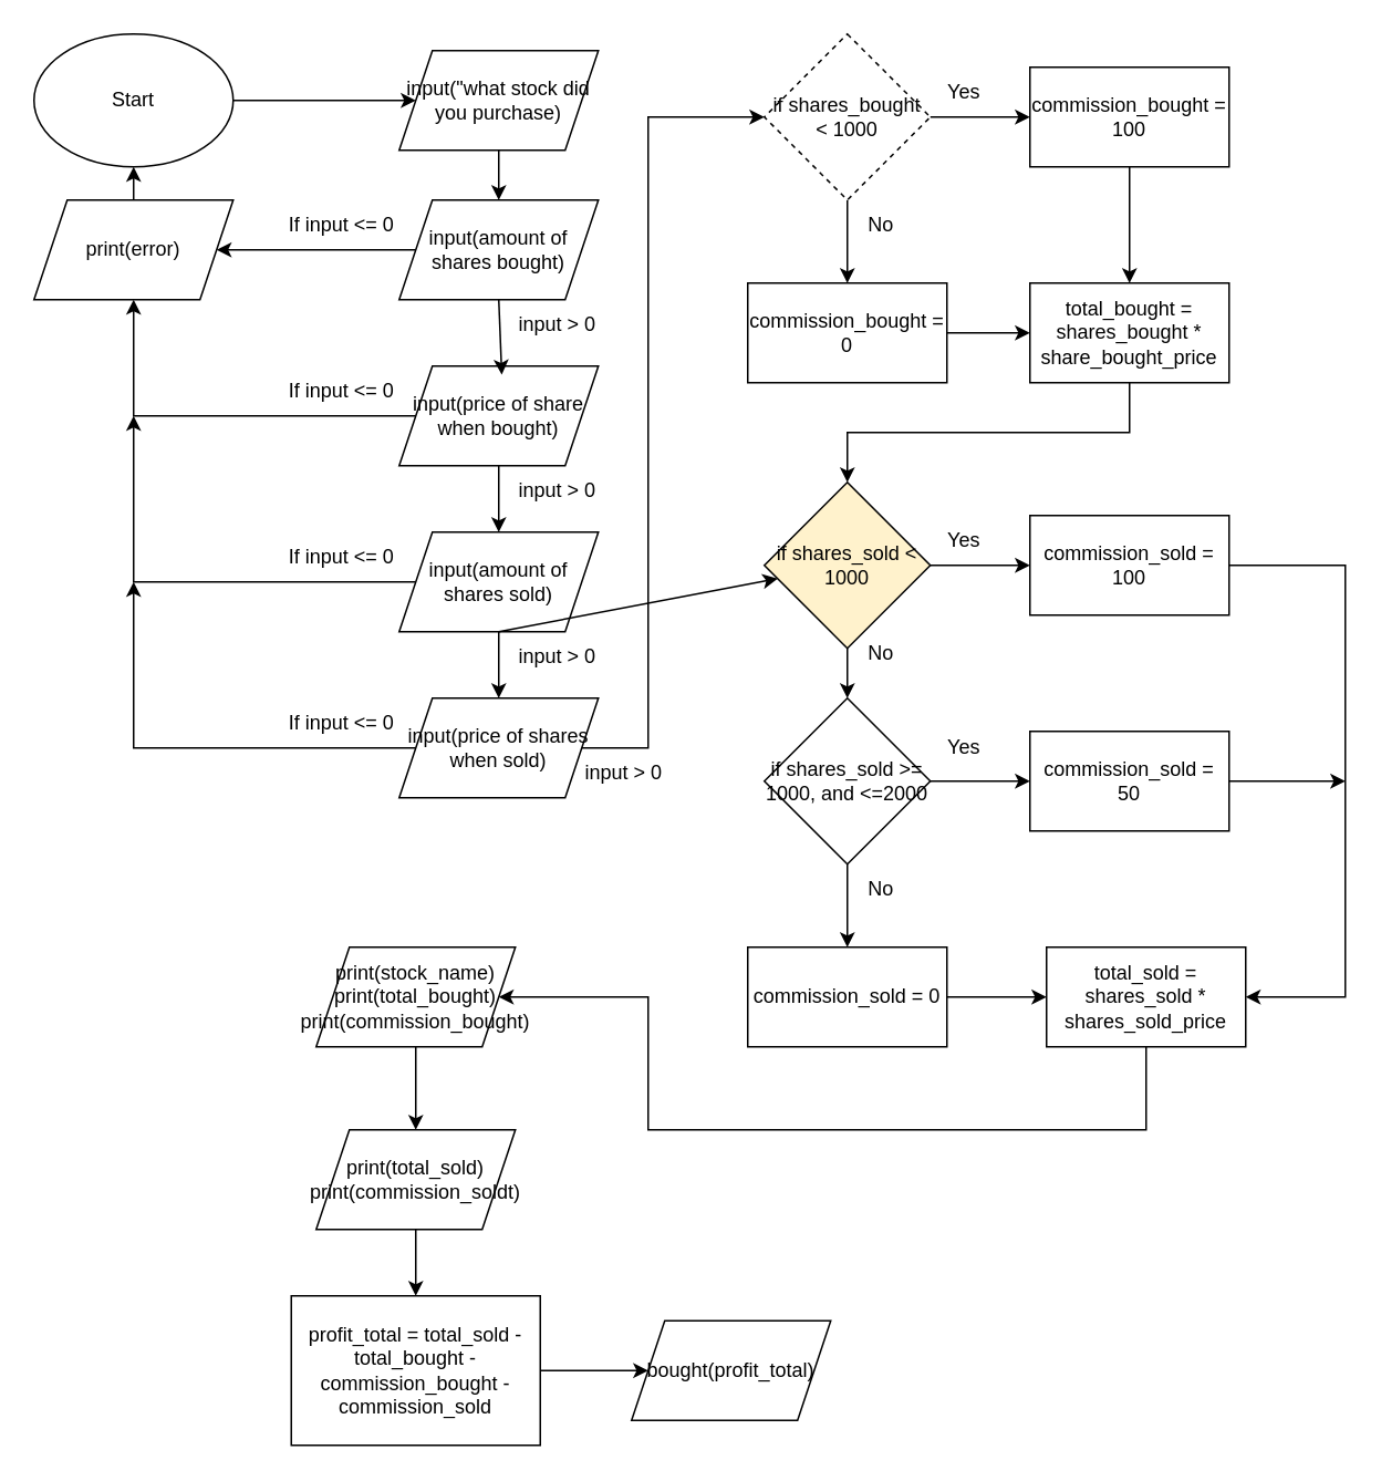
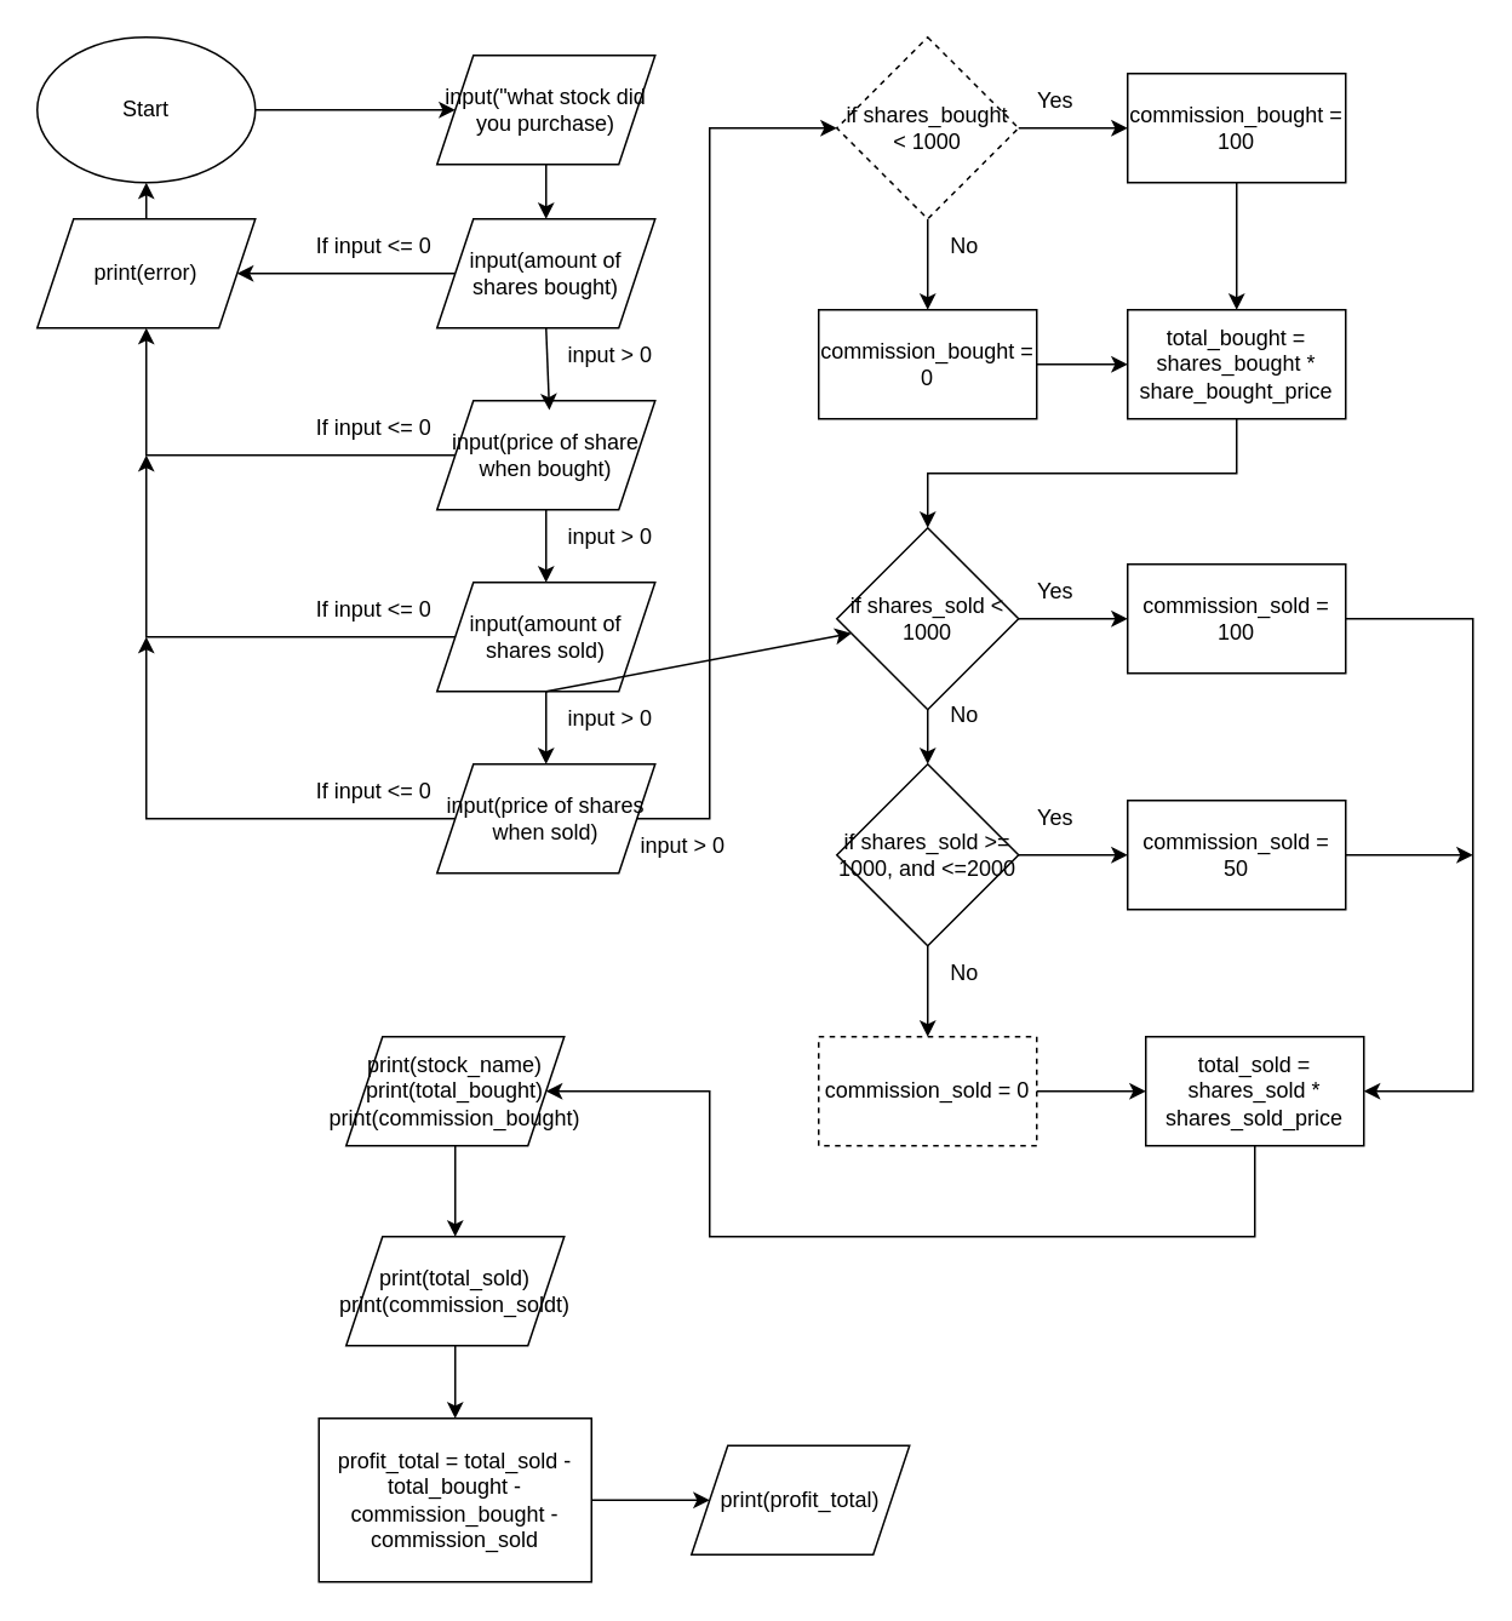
  <mxCell id="0" />
  <mxCell id="1" parent="0" />
  <mxCell id="2" value="input(&quot;what stock did you purchase)" style="shape=parallelogram;perimeter=parallelogramPerimeter;whiteSpace=wrap;html=1;fixedSize=1;" vertex="1" parent="1"><mxGeometry x="240" y="30" width="120" height="60" as="geometry" /></mxCell>
  <mxCell id="3" value="input(amount of shares bought)" style="shape=parallelogram;perimeter=parallelogramPerimeter;whiteSpace=wrap;html=1;fixedSize=1;" vertex="1" parent="1"><mxGeometry x="240" y="120" width="120" height="60" as="geometry" /></mxCell>
  <mxCell id="4" value="input(price of share when bought)" style="shape=parallelogram;perimeter=parallelogramPerimeter;whiteSpace=wrap;html=1;fixedSize=1;" vertex="1" parent="1"><mxGeometry x="240" y="220" width="120" height="60" as="geometry" /></mxCell>
  <mxCell id="5" value="" style="endArrow=classic;html=1;rounded=0;exitX=0.5;exitY=1;exitDx=0;exitDy=0;" edge="1" parent="1" source="2" target="3"><mxGeometry width="50" height="50" relative="1" as="geometry"><mxPoint x="300" y="330" as="sourcePoint" /><mxPoint x="310" y="120" as="targetPoint" /></mxGeometry></mxCell>
  <mxCell id="6" value="" style="endArrow=classic;html=1;rounded=0;exitX=0.5;exitY=1;exitDx=0;exitDy=0;entryX=0.515;entryY=0.086;entryDx=0;entryDy=0;entryPerimeter=0;" edge="1" parent="1" source="3" target="4"><mxGeometry width="50" height="50" relative="1" as="geometry"><mxPoint x="280" y="220" as="sourcePoint" /><mxPoint x="330" y="170" as="targetPoint" /></mxGeometry></mxCell>
  <mxCell id="7" value="if shares_bought &amp;lt; 1000" style="rhombus;whiteSpace=wrap;html=1;dashed=1;" vertex="1" parent="1"><mxGeometry x="460" width="100" height="100" as="geometry" y="20" /></mxCell>
  <mxCell id="8" value="No" style="text;html=1;align=center;verticalAlign=middle;resizable=0;points=[];autosize=1;strokeColor=none;fillColor=none;" vertex="1" parent="1"><mxGeometry x="510" y="120" width="40" height="30" as="geometry" /></mxCell>
  <mxCell id="9" value="commission_bought = 100" style="rounded=0;whiteSpace=wrap;html=1;" vertex="1" parent="1"><mxGeometry x="620" y="40" width="120" height="60" as="geometry" /></mxCell>
  <mxCell id="10" value="commission_bought = 0" style="rounded=0;whiteSpace=wrap;html=1;" vertex="1" parent="1"><mxGeometry x="450" y="170" width="120" height="60" as="geometry" /></mxCell>
  <mxCell id="11" value="" style="endArrow=classic;html=1;rounded=0;entryX=0;entryY=0.5;entryDx=0;entryDy=0;exitX=1;exitY=0.5;exitDx=0;exitDy=0;" edge="1" parent="1" source="7" target="9"><mxGeometry width="50" height="50" relative="1" as="geometry"><mxPoint x="600" y="55" as="sourcePoint" /><mxPoint x="540" y="120" as="targetPoint" /></mxGeometry></mxCell>
  <mxCell id="12" value="" style="endArrow=classic;html=1;rounded=0;exitX=0.5;exitY=1;exitDx=0;exitDy=0;entryX=0.5;entryY=0;entryDx=0;entryDy=0;" edge="1" parent="1" source="7" target="10"><mxGeometry width="50" height="50" relative="1" as="geometry"><mxPoint x="520" y="170" as="sourcePoint" /><mxPoint x="570" y="120" as="targetPoint" /></mxGeometry></mxCell>
  <mxCell id="13" value="" style="endArrow=classic;html=1;rounded=0;exitX=1;exitY=0.5;exitDx=0;exitDy=0;entryX=0;entryY=0.5;entryDx=0;entryDy=0;" edge="1" parent="1" source="30" target="7"><mxGeometry width="50" height="50" relative="1" as="geometry"><mxPoint x="300" y="380" as="sourcePoint" /><mxPoint x="360" y="510" as="targetPoint" /><Array as="points"><mxPoint x="390" y="450" /><mxPoint x="390" y="70" /></Array></mxGeometry></mxCell>
  <mxCell id="14" value="Start" style="ellipse;whiteSpace=wrap;html=1;" vertex="1" parent="1"><mxGeometry x="20" width="120" height="80" as="geometry" y="20" /></mxCell>
  <mxCell id="15" value="" style="endArrow=classic;html=1;rounded=0;exitX=1;exitY=0.5;exitDx=0;exitDy=0;entryX=0;entryY=0.5;entryDx=0;entryDy=0;" edge="1" parent="1" source="14" target="2"><mxGeometry width="50" height="50" relative="1" as="geometry"><mxPoint x="240" y="220" as="sourcePoint" /><mxPoint x="290" y="170" as="targetPoint" /></mxGeometry></mxCell>
  <mxCell id="16" value="If input &amp;lt;= 0" style="text;html=1;align=center;verticalAlign=middle;resizable=0;points=[];autosize=1;strokeColor=none;fillColor=none;" vertex="1" parent="1"><mxGeometry x="160" y="120" width="90" height="30" as="geometry" /></mxCell>
  <mxCell id="17" value="If input &amp;lt;= 0" style="text;html=1;align=center;verticalAlign=middle;resizable=0;points=[];autosize=1;strokeColor=none;fillColor=none;" vertex="1" parent="1"><mxGeometry x="160" y="220" width="90" height="30" as="geometry" /></mxCell>
  <mxCell id="18" value="" style="endArrow=classic;html=1;rounded=0;exitX=0.5;exitY=0;exitDx=0;exitDy=0;entryX=0.5;entryY=1;entryDx=0;entryDy=0;" edge="1" parent="1" source="22" target="14"><mxGeometry width="50" height="50" relative="1" as="geometry"><mxPoint x="240" y="220" as="sourcePoint" /><mxPoint x="70" y="250" as="targetPoint" /><Array as="points" /></mxGeometry></mxCell>
  <mxCell id="19" value="input &amp;gt; 0" style="text;html=1;align=center;verticalAlign=middle;resizable=0;points=[];autosize=1;strokeColor=none;fillColor=none;" vertex="1" parent="1"><mxGeometry x="300" y="380" width="70" height="30" as="geometry" /></mxCell>
  <mxCell id="20" value="input &amp;gt; 0" style="text;html=1;align=center;verticalAlign=middle;resizable=0;points=[];autosize=1;strokeColor=none;fillColor=none;" vertex="1" parent="1"><mxGeometry x="300" y="180" width="70" height="30" as="geometry" /></mxCell>
  <mxCell id="21" value="" style="endArrow=classic;html=1;rounded=0;exitX=0;exitY=0.5;exitDx=0;exitDy=0;entryX=0.5;entryY=1;entryDx=0;entryDy=0;" edge="1" parent="1" source="4" target="22"><mxGeometry width="50" height="50" relative="1" as="geometry"><mxPoint x="250" y="250" as="sourcePoint" /><mxPoint x="80" y="100" as="targetPoint" /><Array as="points"><mxPoint x="80" y="250" /></Array></mxGeometry></mxCell>
  <mxCell id="22" value="print(error)" style="shape=parallelogram;perimeter=parallelogramPerimeter;whiteSpace=wrap;html=1;fixedSize=1;" vertex="1" parent="1"><mxGeometry x="20" y="120" width="120" height="60" as="geometry" /></mxCell>
  <mxCell id="23" value="" style="endArrow=classic;html=1;rounded=0;exitX=0;exitY=0.5;exitDx=0;exitDy=0;entryX=1;entryY=0.5;entryDx=0;entryDy=0;" edge="1" parent="1" source="3" target="22"><mxGeometry width="50" height="50" relative="1" as="geometry"><mxPoint x="240" y="220" as="sourcePoint" /><mxPoint x="290" y="170" as="targetPoint" /></mxGeometry></mxCell>
  <mxCell id="24" value="total_bought = shares_bought * share_bought_price" style="rounded=0;whiteSpace=wrap;html=1;" vertex="1" parent="1"><mxGeometry x="620" y="170" width="120" height="60" as="geometry" /></mxCell>
  <mxCell id="25" value="" style="endArrow=classic;html=1;rounded=0;exitX=1;exitY=0.5;exitDx=0;exitDy=0;entryX=0;entryY=0.5;entryDx=0;entryDy=0;" edge="1" parent="1" source="10" target="24"><mxGeometry width="50" height="50" relative="1" as="geometry"><mxPoint x="500" y="270" as="sourcePoint" /><mxPoint x="550" y="220" as="targetPoint" /></mxGeometry></mxCell>
  <mxCell id="26" value="" style="endArrow=classic;html=1;rounded=0;exitX=0.5;exitY=1;exitDx=0;exitDy=0;entryX=0.5;entryY=0;entryDx=0;entryDy=0;" edge="1" parent="1" source="9" target="24"><mxGeometry width="50" height="50" relative="1" as="geometry"><mxPoint x="500" y="270" as="sourcePoint" /><mxPoint x="550" y="220" as="targetPoint" /></mxGeometry></mxCell>
  <mxCell id="27" value="input(amount of shares sold)" style="shape=parallelogram;perimeter=parallelogramPerimeter;whiteSpace=wrap;html=1;fixedSize=1;" vertex="1" parent="1"><mxGeometry x="240" y="320" width="120" height="60" as="geometry" /></mxCell>
  <mxCell id="28" value="" style="endArrow=classic;html=1;rounded=0;exitX=0.5;exitY=1;exitDx=0;exitDy=0;" edge="1" parent="1" source="27" target="38"><mxGeometry width="50" height="50" relative="1" as="geometry"><mxPoint x="120" y="730" as="sourcePoint" /><mxPoint x="170" y="680" as="targetPoint" /></mxGeometry></mxCell>
  <mxCell id="29" value="" style="endArrow=classic;html=1;rounded=0;exitX=0.5;exitY=1;exitDx=0;exitDy=0;entryX=0.5;entryY=0;entryDx=0;entryDy=0;" edge="1" parent="1" target="30"><mxGeometry width="50" height="50" relative="1" as="geometry"><mxPoint x="300" y="380" as="sourcePoint" /><mxPoint x="300" y="530" as="targetPoint" /></mxGeometry></mxCell>
  <mxCell id="30" value="input(price of shares when sold)" style="shape=parallelogram;perimeter=parallelogramPerimeter;whiteSpace=wrap;html=1;fixedSize=1;" vertex="1" parent="1"><mxGeometry x="240" y="420" width="120" height="60" as="geometry" /></mxCell>
  <mxCell id="31" value="" style="endArrow=classic;html=1;rounded=0;exitX=0.5;exitY=1;exitDx=0;exitDy=0;entryX=0.5;entryY=0;entryDx=0;entryDy=0;" edge="1" parent="1" source="4" target="27"><mxGeometry width="50" height="50" relative="1" as="geometry"><mxPoint x="320" y="380" as="sourcePoint" /><mxPoint x="370" y="330" as="targetPoint" /></mxGeometry></mxCell>
  <mxCell id="32" value="If input &amp;lt;= 0" style="text;html=1;align=center;verticalAlign=middle;resizable=0;points=[];autosize=1;strokeColor=none;fillColor=none;" vertex="1" parent="1"><mxGeometry x="160" y="320" width="90" height="30" as="geometry" /></mxCell>
  <mxCell id="33" value="" style="endArrow=classic;html=1;rounded=0;exitX=0;exitY=0.5;exitDx=0;exitDy=0;" edge="1" parent="1"><mxGeometry width="50" height="50" relative="1" as="geometry"><mxPoint x="250" y="350" as="sourcePoint" /><mxPoint x="80" y="250" as="targetPoint" /><Array as="points"><mxPoint x="80" y="350" /></Array></mxGeometry></mxCell>
  <mxCell id="34" value="If input &amp;lt;= 0" style="text;html=1;align=center;verticalAlign=middle;resizable=0;points=[];autosize=1;strokeColor=none;fillColor=none;" vertex="1" parent="1"><mxGeometry x="160" y="420" width="90" height="30" as="geometry" /></mxCell>
  <mxCell id="35" value="" style="endArrow=classic;html=1;rounded=0;exitX=0;exitY=0.5;exitDx=0;exitDy=0;" edge="1" parent="1"><mxGeometry width="50" height="50" relative="1" as="geometry"><mxPoint x="250" y="450" as="sourcePoint" /><mxPoint x="80" y="350" as="targetPoint" /><Array as="points"><mxPoint x="80" y="450" /></Array></mxGeometry></mxCell>
  <mxCell id="36" value="input &amp;gt; 0" style="text;html=1;align=center;verticalAlign=middle;resizable=0;points=[];autosize=1;strokeColor=none;fillColor=none;" vertex="1" parent="1"><mxGeometry x="300" y="280" width="70" height="30" as="geometry" /></mxCell>
  <mxCell id="37" value="input &amp;gt; 0" style="text;html=1;align=center;verticalAlign=middle;resizable=0;points=[];autosize=1;strokeColor=none;fillColor=none;" vertex="1" parent="1"><mxGeometry x="340" y="450" width="70" height="30" as="geometry" /></mxCell>
- <mxCell id="38" value="if shares_sold &amp;lt; 1000" style="rhombus;whiteSpace=wrap;html=1;fillColor=#fff2cc;" vertex="1" parent="1"><mxGeometry x="460" y="290" width="100" height="100" as="geometry" /></mxCell>
+ <mxCell id="38" value="if shares_sold &amp;lt; 1000" style="rhombus;whiteSpace=wrap;html=1;" vertex="1" parent="1"><mxGeometry x="460" y="290" width="100" height="100" as="geometry" /></mxCell>
  <mxCell id="39" value="No" style="text;html=1;align=center;verticalAlign=middle;resizable=0;points=[];autosize=1;strokeColor=none;fillColor=none;" vertex="1" parent="1"><mxGeometry x="510" y="520" width="40" height="30" as="geometry" /></mxCell>
  <mxCell id="40" value="commission_sold = 100" style="rounded=0;whiteSpace=wrap;html=1;" vertex="1" parent="1"><mxGeometry x="620" y="310" width="120" height="60" as="geometry" /></mxCell>
  <mxCell id="41" style="edgeStyle=orthogonalEdgeStyle;rounded=0;orthogonalLoop=1;jettySize=auto;html=1;exitX=0.5;exitY=1;exitDx=0;exitDy=0;entryX=1;entryY=0.5;entryDx=0;entryDy=0;" edge="1" parent="1" source="45" target="58"><mxGeometry relative="1" as="geometry"><Array as="points"><mxPoint x="690" y="680" /><mxPoint x="390" y="680" /><mxPoint x="390" y="600" /></Array></mxGeometry></mxCell>
- <mxCell id="42" value="commission_sold = 0" style="rounded=0;whiteSpace=wrap;html=1;" vertex="1" parent="1"><mxGeometry x="450" y="570" width="120" height="60" as="geometry" /></mxCell>
+ <mxCell id="42" value="commission_sold = 0" style="rounded=0;whiteSpace=wrap;html=1;dashed=1;" vertex="1" parent="1"><mxGeometry x="450" y="570" width="120" height="60" as="geometry" /></mxCell>
  <mxCell id="43" value="" style="endArrow=classic;html=1;rounded=0;entryX=0;entryY=0.5;entryDx=0;entryDy=0;exitX=1;exitY=0.5;exitDx=0;exitDy=0;" edge="1" parent="1" source="38" target="40"><mxGeometry width="50" height="50" relative="1" as="geometry"><mxPoint x="600" y="325" as="sourcePoint" /><mxPoint x="540" y="390" as="targetPoint" /></mxGeometry></mxCell>
  <mxCell id="44" value="" style="endArrow=classic;html=1;rounded=0;exitX=0.5;exitY=1;exitDx=0;exitDy=0;entryX=0.5;entryY=0;entryDx=0;entryDy=0;" edge="1" parent="1" target="42"><mxGeometry width="50" height="50" relative="1" as="geometry"><mxPoint x="510" y="520" as="sourcePoint" /><mxPoint x="570" y="520" as="targetPoint" /></mxGeometry></mxCell>
  <mxCell id="45" value="total_sold = shares_sold * shares_sold_price" style="rounded=0;whiteSpace=wrap;html=1;" vertex="1" parent="1"><mxGeometry x="630" y="570" width="120" height="60" as="geometry" /></mxCell>
  <mxCell id="46" value="" style="endArrow=classic;html=1;rounded=0;exitX=1;exitY=0.5;exitDx=0;exitDy=0;entryX=0;entryY=0.5;entryDx=0;entryDy=0;" edge="1" parent="1" source="42" target="45"><mxGeometry width="50" height="50" relative="1" as="geometry"><mxPoint x="500" y="670" as="sourcePoint" /><mxPoint x="550" y="620" as="targetPoint" /></mxGeometry></mxCell>
  <mxCell id="47" value="if shares_sold &amp;gt;= 1000, and &amp;lt;=2000" style="rhombus;whiteSpace=wrap;html=1;" vertex="1" parent="1"><mxGeometry x="460" y="420" width="100" height="100" as="geometry" /></mxCell>
  <mxCell id="48" value="commission_sold = 50" style="rounded=0;whiteSpace=wrap;html=1;" vertex="1" parent="1"><mxGeometry x="620" y="440" width="120" height="60" as="geometry" /></mxCell>
  <mxCell id="49" value="" style="endArrow=classic;html=1;rounded=0;entryX=0;entryY=0.5;entryDx=0;entryDy=0;exitX=1;exitY=0.5;exitDx=0;exitDy=0;" edge="1" parent="1" source="47" target="48"><mxGeometry width="50" height="50" relative="1" as="geometry"><mxPoint x="600" y="455" as="sourcePoint" /><mxPoint x="540" y="520" as="targetPoint" /></mxGeometry></mxCell>
  <mxCell id="50" value="" style="endArrow=classic;html=1;rounded=0;exitX=0.5;exitY=1;exitDx=0;exitDy=0;entryX=0.5;entryY=0;entryDx=0;entryDy=0;" edge="1" parent="1" source="24" target="38"><mxGeometry width="50" height="50" relative="1" as="geometry"><mxPoint x="520" y="520" as="sourcePoint" /><mxPoint x="570" y="470" as="targetPoint" /><Array as="points"><mxPoint x="680" y="260" /><mxPoint x="510" y="260" /></Array></mxGeometry></mxCell>
  <mxCell id="51" value="" style="endArrow=classic;html=1;rounded=0;exitX=0.5;exitY=1;exitDx=0;exitDy=0;entryX=0.5;entryY=0;entryDx=0;entryDy=0;" edge="1" parent="1" source="38" target="47"><mxGeometry width="50" height="50" relative="1" as="geometry"><mxPoint x="520" y="520" as="sourcePoint" /><mxPoint x="570" y="470" as="targetPoint" /></mxGeometry></mxCell>
  <mxCell id="52" value="" style="endArrow=classic;html=1;rounded=0;exitX=1;exitY=0.5;exitDx=0;exitDy=0;entryX=1;entryY=0.5;entryDx=0;entryDy=0;" edge="1" parent="1" source="40" target="45"><mxGeometry width="50" height="50" relative="1" as="geometry"><mxPoint x="520" y="520" as="sourcePoint" /><mxPoint x="811.684" y="600" as="targetPoint" /><Array as="points"><mxPoint x="810" y="340" /><mxPoint x="810" y="600" /></Array></mxGeometry></mxCell>
  <mxCell id="53" value="" style="endArrow=classic;html=1;rounded=0;exitX=1;exitY=0.5;exitDx=0;exitDy=0;" edge="1" parent="1" source="48"><mxGeometry width="50" height="50" relative="1" as="geometry"><mxPoint x="540" y="420" as="sourcePoint" /><mxPoint x="810" y="470" as="targetPoint" /></mxGeometry></mxCell>
  <mxCell id="54" value="Yes" style="text;html=1;align=center;verticalAlign=middle;resizable=0;points=[];autosize=1;strokeColor=none;fillColor=none;" vertex="1" parent="1"><mxGeometry x="560" y="40" width="40" height="30" as="geometry" /></mxCell>
  <mxCell id="55" value="Yes" style="text;html=1;align=center;verticalAlign=middle;resizable=0;points=[];autosize=1;strokeColor=none;fillColor=none;" vertex="1" parent="1"><mxGeometry x="560" y="310" width="40" height="30" as="geometry" /></mxCell>
  <mxCell id="56" value="Yes" style="text;html=1;align=center;verticalAlign=middle;resizable=0;points=[];autosize=1;strokeColor=none;fillColor=none;" vertex="1" parent="1"><mxGeometry x="560" y="435" width="40" height="30" as="geometry" /></mxCell>
  <mxCell id="57" style="edgeStyle=orthogonalEdgeStyle;rounded=0;orthogonalLoop=1;jettySize=auto;html=1;exitX=0.5;exitY=1;exitDx=0;exitDy=0;entryX=0.5;entryY=0;entryDx=0;entryDy=0;" edge="1" parent="1" source="58" target="60"><mxGeometry relative="1" as="geometry" /></mxCell>
  <mxCell id="58" value="&lt;div&gt;print(stock_name)&lt;/div&gt;print(total_bought)&lt;div&gt;print(commission_bought)&lt;/div&gt;" style="shape=parallelogram;perimeter=parallelogramPerimeter;whiteSpace=wrap;html=1;fixedSize=1;" vertex="1" parent="1"><mxGeometry x="190" y="570" width="120" height="60" as="geometry" /></mxCell>
  <mxCell id="59" style="edgeStyle=orthogonalEdgeStyle;rounded=0;orthogonalLoop=1;jettySize=auto;html=1;exitX=0.5;exitY=1;exitDx=0;exitDy=0;entryX=0.5;entryY=0;entryDx=0;entryDy=0;" edge="1" parent="1" source="60" target="62"><mxGeometry relative="1" as="geometry" /></mxCell>
  <mxCell id="60" value="print(total_sold)&lt;div&gt;print(commission_soldt)&lt;/div&gt;" style="shape=parallelogram;perimeter=parallelogramPerimeter;whiteSpace=wrap;html=1;fixedSize=1;" vertex="1" parent="1"><mxGeometry x="190" y="680" width="120" height="60" as="geometry" /></mxCell>
  <mxCell id="61" style="edgeStyle=orthogonalEdgeStyle;rounded=0;orthogonalLoop=1;jettySize=auto;html=1;exitX=1;exitY=0.5;exitDx=0;exitDy=0;entryX=0;entryY=0.5;entryDx=0;entryDy=0;" edge="1" parent="1" source="62" target="63"><mxGeometry relative="1" as="geometry" /></mxCell>
  <mxCell id="62" value="profit_total = total_sold - total_bought - commission_bought - commission_sold" style="rounded=0;whiteSpace=wrap;html=1;" vertex="1" parent="1"><mxGeometry x="175" y="780" width="150" height="90" as="geometry" /></mxCell>
- <mxCell id="63" value="bought(profit_total)" style="shape=parallelogram;perimeter=parallelogramPerimeter;whiteSpace=wrap;html=1;fixedSize=1;" vertex="1" parent="1"><mxGeometry x="380" y="795" width="120" height="60" as="geometry" /></mxCell>
+ <mxCell id="63" value="print(profit_total)" style="shape=parallelogram;perimeter=parallelogramPerimeter;whiteSpace=wrap;html=1;fixedSize=1;" vertex="1" parent="1"><mxGeometry x="380" y="795" width="120" height="60" as="geometry" /></mxCell>
  <mxCell id="64" value="No" style="text;html=1;align=center;verticalAlign=middle;resizable=0;points=[];autosize=1;strokeColor=none;fillColor=none;" vertex="1" parent="1"><mxGeometry x="510" y="378" width="40" height="30" as="geometry" /></mxCell>
